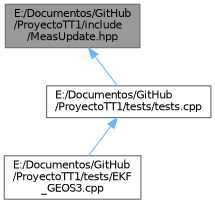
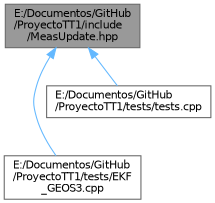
  digraph {
    node [color=grey40 fillcolor=white fontname=Helvetica fontsize=10 shape=box style=filled]
    edge [color=steelblue1 dir=back fontname=Helvetica fontsize=10 labelfontname=Helvetica labelfontsize=10 style=solid]
    n1 [color=gray40 fillcolor=grey60 fontcolor=black height=0.2 label="E:/Documentos/GitHub\l/ProyectoTT1/include\l/MeasUpdate.hpp" width=0.4]
    n2 [height=0.2 label="E:/Documentos/GitHub\l/ProyectoTT1/tests/EKF\l_GEOS3.cpp" width=0.4]
    n3 [height=0.2 label="E:/Documentos/GitHub\l/ProyectoTT1/tests/tests.cpp" width=0.4]
-   n3 -> n2
+   n1 -> n2
    n1 -> n3
  }
